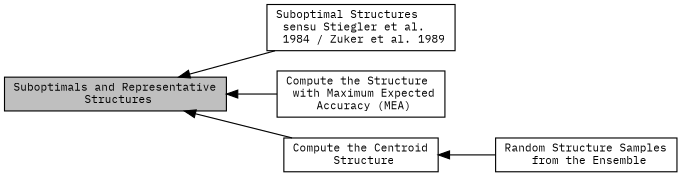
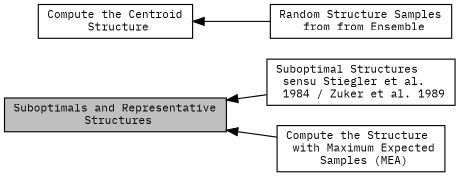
  digraph {
    fontname="IBM Plex Mono"
    rankdir=LR
    node [color=black fontname="IBM Plex Mono" fontsize=10 shape=box]
    edge [dir=back fontname="IBM Plex Mono" fontsize=10 labelfontname=Helvetica labelfontsize=10 shape=plaintext style=solid]
    n1 [height=0.2 label="Suboptimal Structures\l sensu Stiegler et al.\l 1984 / Zuker et al. 1989" width=0.4]
-   n2 [height=0.2 label="Compute the Structure\l with Maximum Expected\l Accuracy (MEA)" width=0.4]
-   n3 [height=0.2 label="Random Structure Samples\l from the Ensemble" width=0.4]
+   n2 [height=0.2 label="Compute the Structure\l with Maximum Expected\l Samples (MEA)" width=0.4]
+   n3 [height=0.2 label="Random Structure Samples\l from from Ensemble" width=0.4]
    n4 [height=0.2 label="Compute the Centroid\l Structure" width=0.4]
    n5 [fillcolor=grey75 fontcolor=black height=0.2 label="Suboptimals and Representative\l Structures" style=filled width=0.4]
    n4 -> n3
    n5 -> n1
    n5 -> n2
-   n5 -> n4
  }
